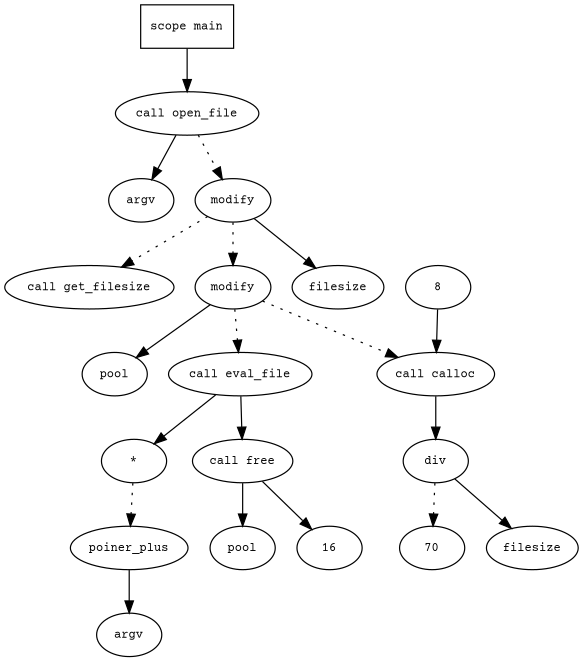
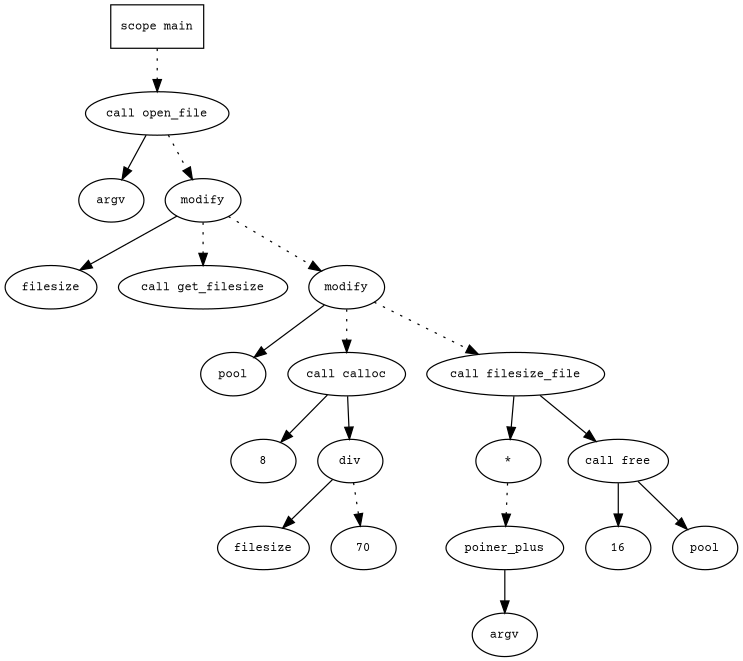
  digraph {
    fontname="Courier Prime"
    fontsize=10
    node [fontname="Courier Prime" fontsize=10 shape=ellipse]
    edge [fontname="Courier Prime" fontsize=10]
    n1 [label="scope main" shape=box]
    n2 [label="call open_file"]
    n3 [label=argv]
    n4 [label=modify]
    n5 [label=filesize]
    n6 [label="call get_filesize"]
    n7 [label=modify]
    n8 [label=pool]
    n9 [label="call calloc"]
-   n10 [label="call eval_file"]
+   n10 [label="call filesize_file"]
    n11 [label=8]
    n12 [label=div]
    n13 [label="*"]
    n14 [label="call free"]
    n15 [label=filesize]
    n16 [label=70]
    n17 [label=poiner_plus]
    n18 [label=16]
    n19 [label=pool]
    n20 [label=argv]
-   n1 -> n2 [style=solid]
+   n1 -> n2 [style=dotted]
    n2 -> n3
    n2 -> n4 [style=dotted]
    n4 -> n5
    n4 -> n6 [style=dotted]
    n4 -> n7 [style=dotted]
    n7 -> n8
    n7 -> n9 [style=dotted]
    n7 -> n10 [style=dotted]
-   n11 -> n9
+   n9 -> n11
    n9 -> n12 [style=solid]
    n10 -> n13
    n10 -> n14 [style=solid]
    n12 -> n15
    n12 -> n16 [style=dotted]
    n13 -> n17 [style=dotted]
    n14 -> n18
    n14 -> n19
    n17 -> n20
  }
